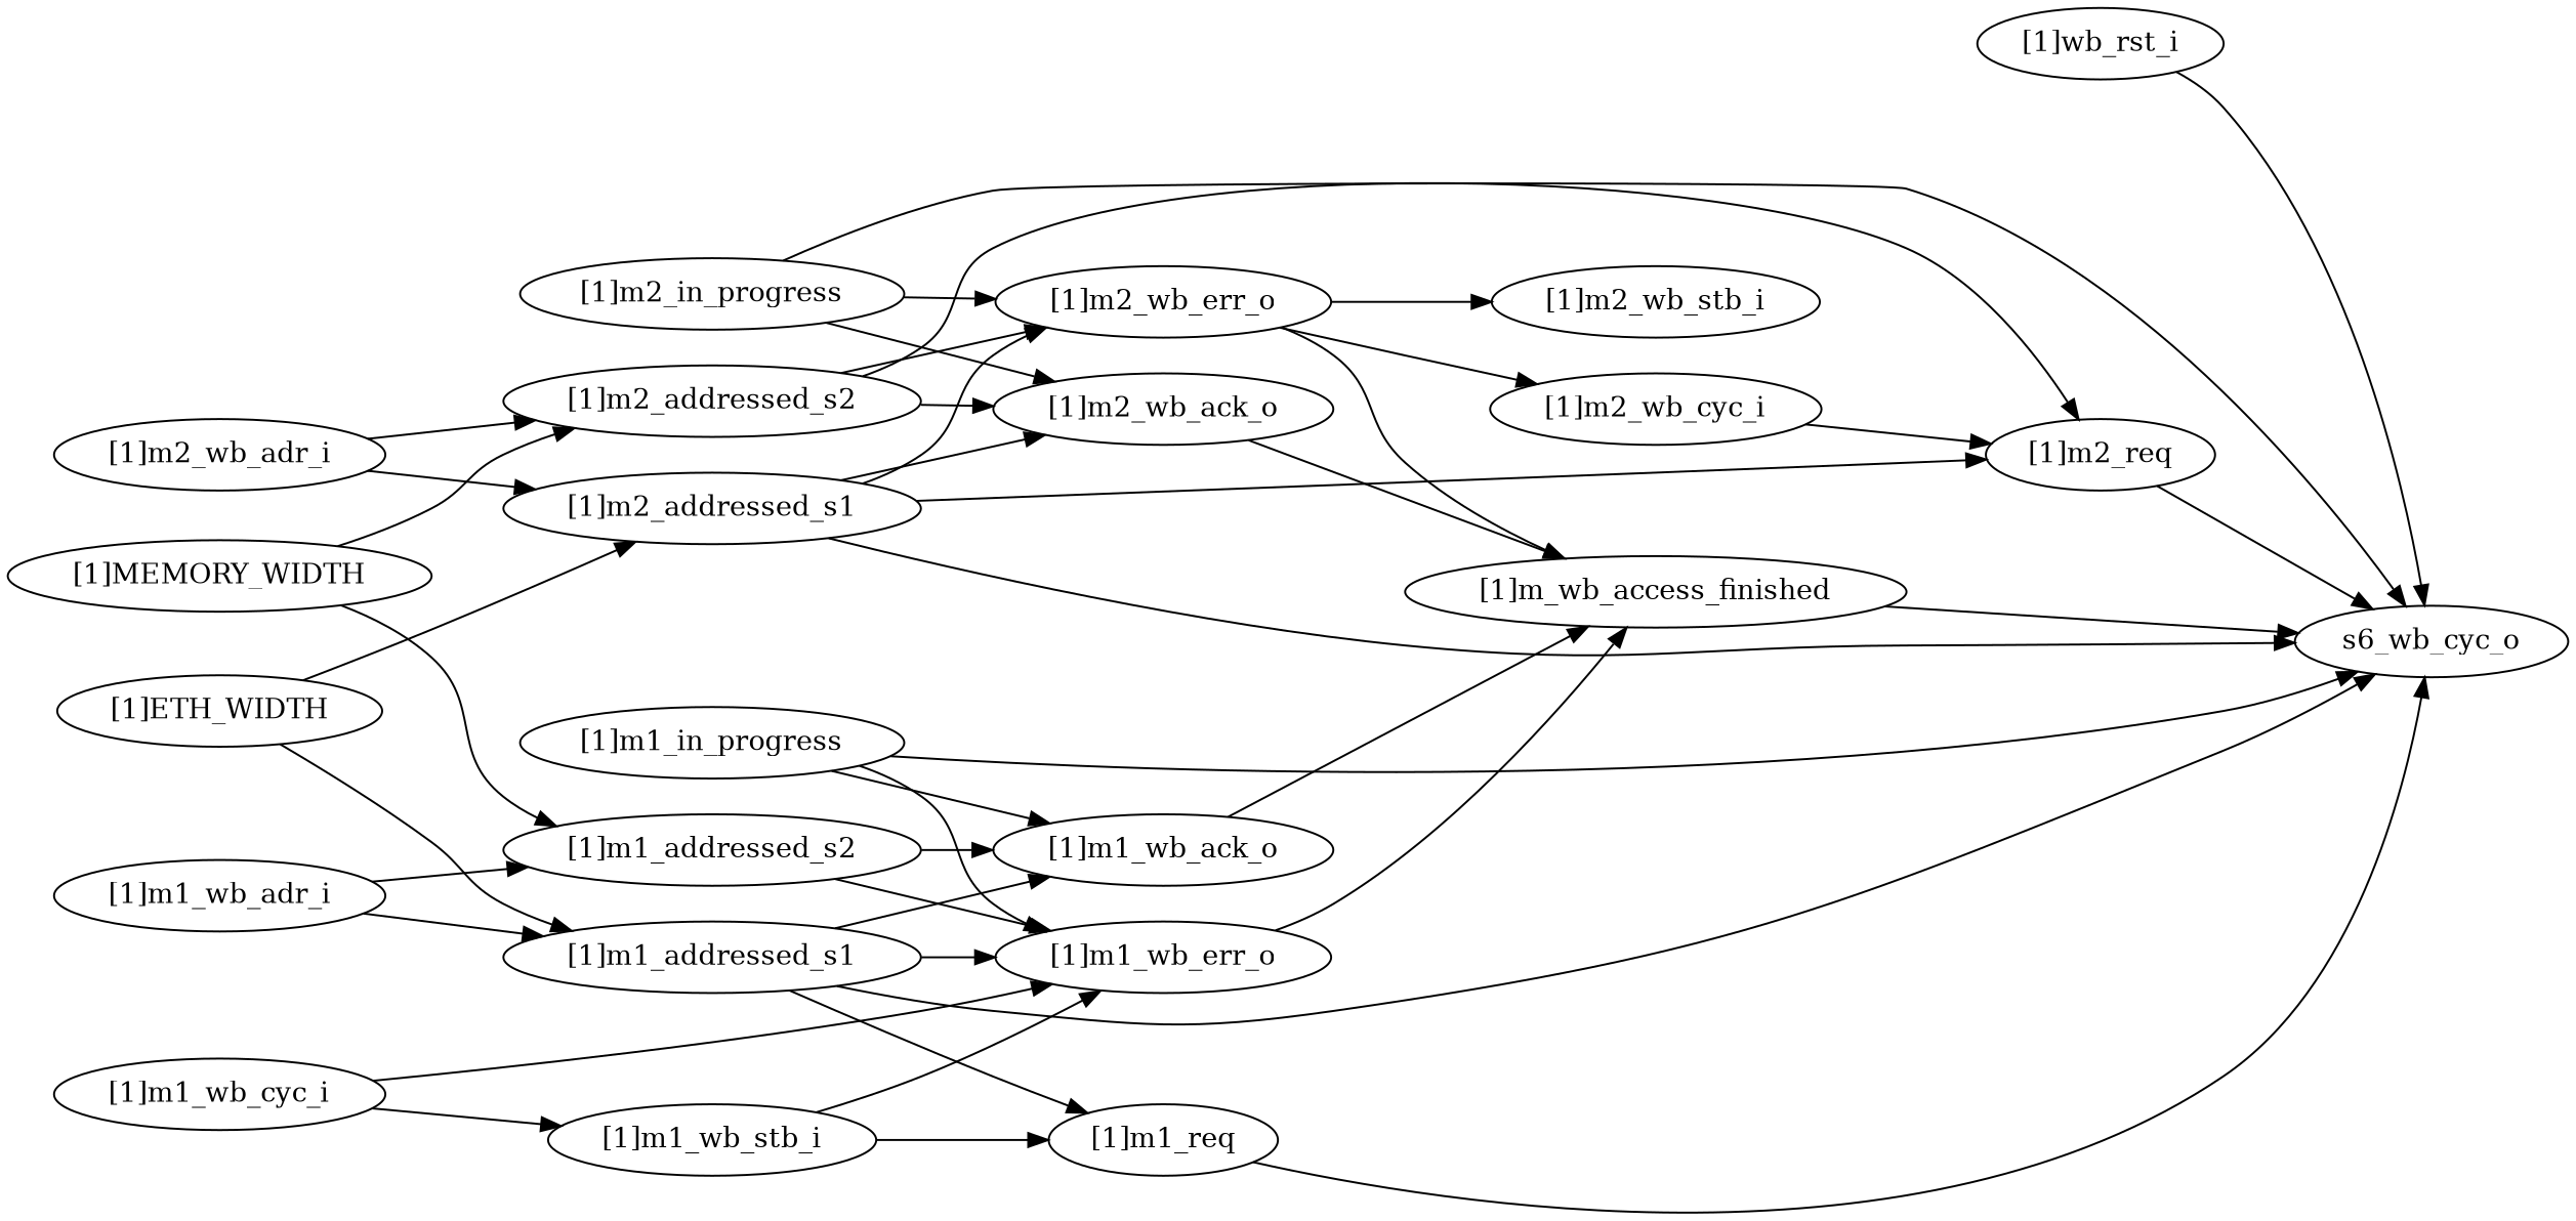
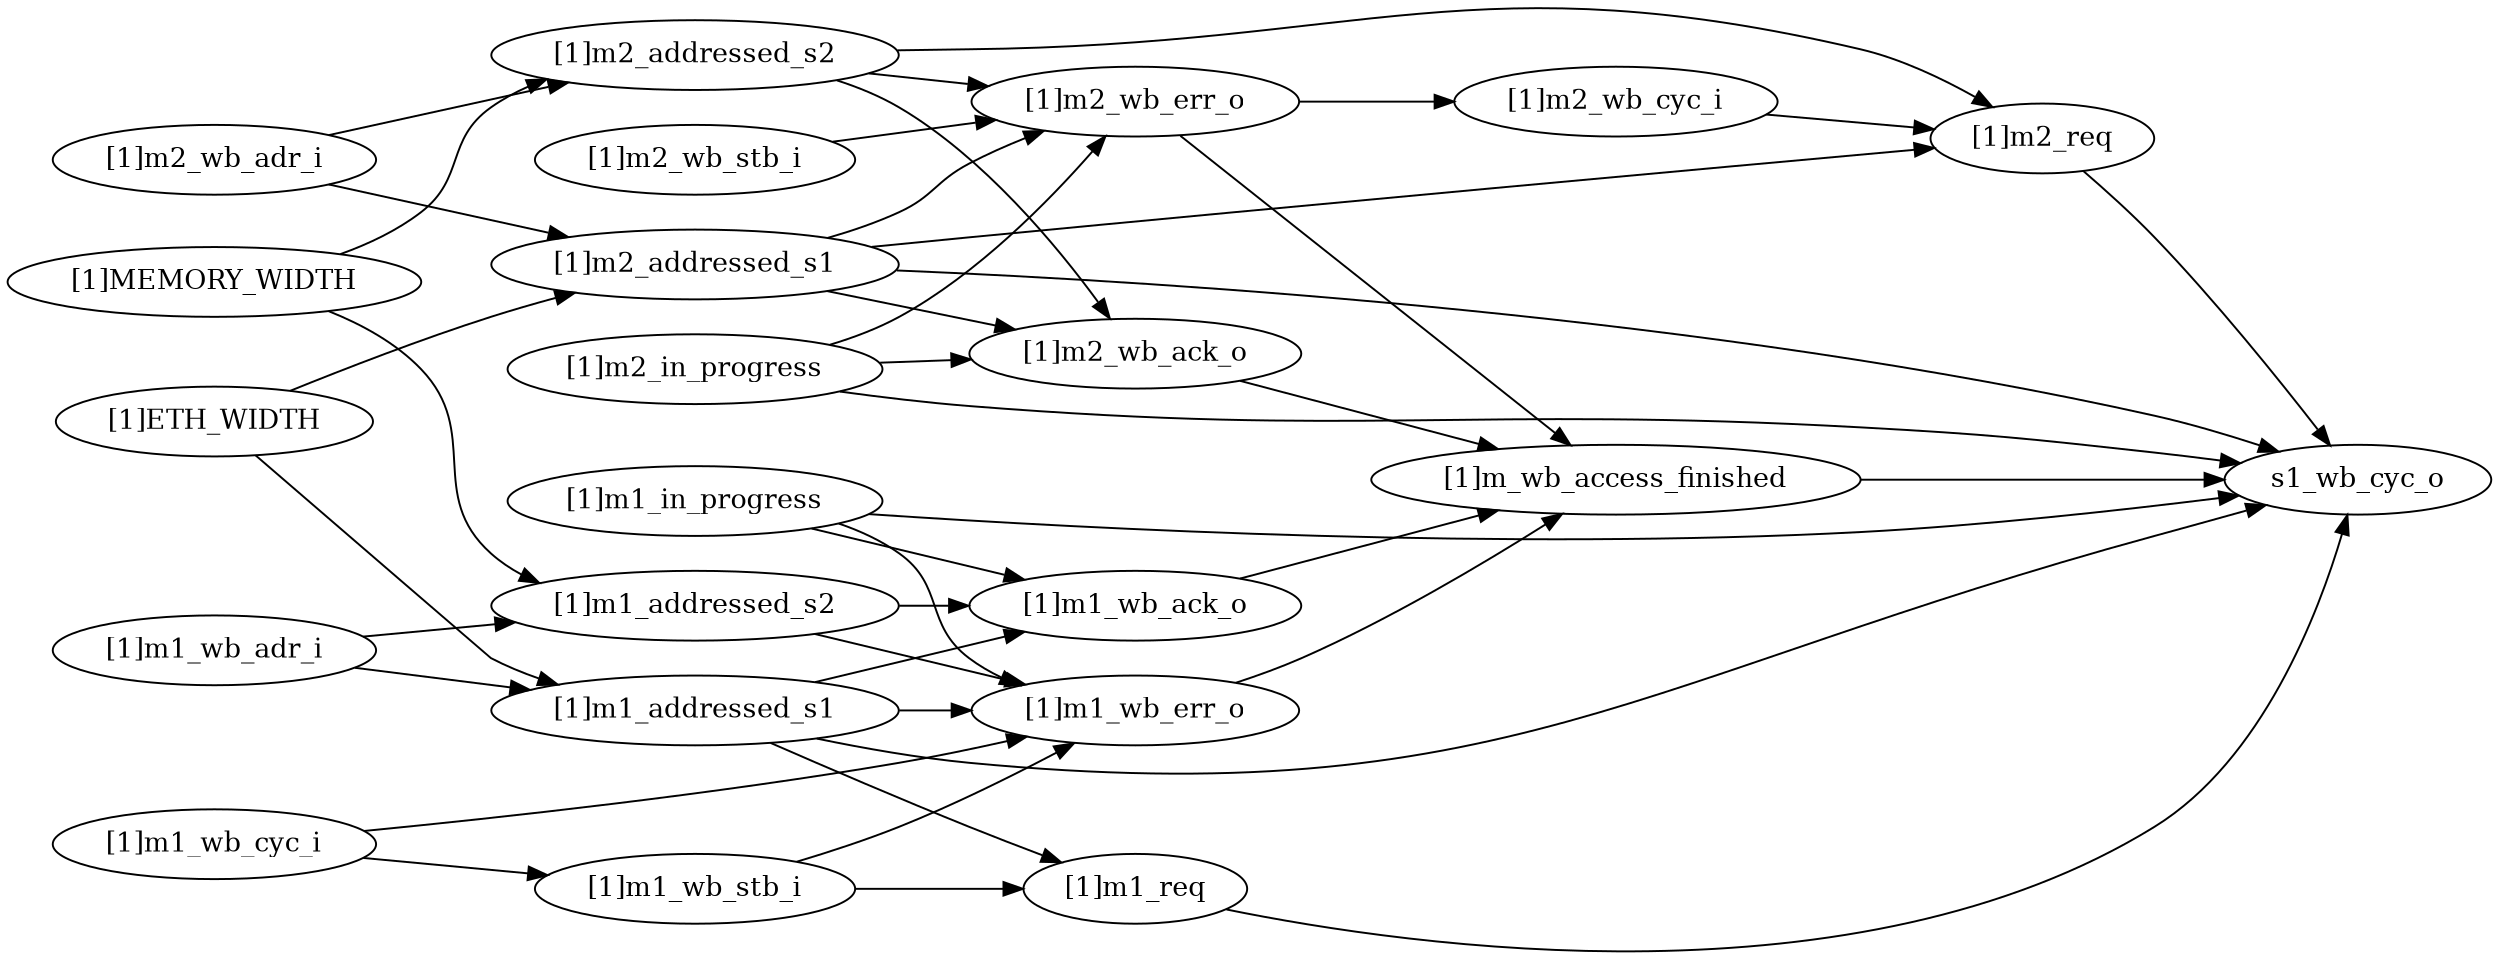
  strict digraph {
    rankdir=LR
    node [complexity=10 importance=0.134621659121 rank=0.00841385369504]
-   "[1]wb_rst_i" [complexity=1 importance=0.1196792034 rank=0.1196792034]
-   s1_wb_cyc_o [complexity=0 importance=0.0213308856632 rank=0.0 label=s6_wb_cyc_o]
+   s1_wb_cyc_o [complexity=0 importance=0.0213308856632 rank=0.0]
    "[1]m2_wb_cyc_i" [importance=0.1167125401 rank=0.01167125401]
    "[1]m2_req" [complexity=5 importance=0.103687765016 rank=0.0207375530032]
    "[1]m2_wb_err_o" [importance=0.174946291695 rank=0.0174946291695]
    "[1]m_wb_access_finished" [complexity=5 importance=0.145783748566 rank=0.0291567497131]
    "[1]m1_wb_adr_i" [complexity=16]
    "[1]m1_addressed_s2" [complexity=15 importance=0.542747994107 rank=0.0361831996071]
    "[1]m1_addressed_s1" [complexity=15 importance=0.717694285802 rank=0.0478462857201]
    "[1]m1_wb_err_o" [importance=0.174946291695 rank=0.0174946291695]
    "[1]m1_wb_ack_o" [importance=0.164055735036 rank=0.0164055735036]
    "[1]m1_req" [complexity=5 importance=0.103687765016 rank=0.0207375530032]
    "[1]m2_in_progress" [complexity=11 importance=0.721374047087 rank=0.0655794588261]
    "[1]m2_wb_ack_o" [importance=0.164055735036 rank=0.0164055735036]
    "[1]m1_in_progress" [complexity=11 importance=0.721374047087 rank=0.0655794588261]
    "[1]MEMORY_WIDTH" [complexity=16]
    "[1]m2_addressed_s2" [importance=0.121596884037 rank=0.0121596884037]
    "[1]m1_wb_stb_i" [complexity=14 importance=0.362917358475 rank=0.0259226684625]
    "[1]m2_wb_adr_i" [complexity=16]
    "[1]m2_addressed_s1" [importance=0.121596884037 rank=0.0121596884037]
    "[1]m1_wb_cyc_i" [complexity=14 importance=0.362917358475 rank=0.0259226684625]
    "[1]ETH_WIDTH" [complexity=16]
    "[1]m2_wb_stb_i" [importance=0.1167125401 rank=0.01167125401]
-   "[1]wb_rst_i" -> s1_wb_cyc_o
    "[1]m2_wb_cyc_i" -> "[1]m2_req"
    "[1]m2_req" -> s1_wb_cyc_o
    "[1]m2_wb_err_o" -> "[1]m2_wb_cyc_i"
    "[1]m2_wb_err_o" -> "[1]m_wb_access_finished"
    "[1]m_wb_access_finished" -> s1_wb_cyc_o
    "[1]m1_wb_adr_i" -> "[1]m1_addressed_s2"
    "[1]m1_wb_adr_i" -> "[1]m1_addressed_s1"
    "[1]m1_addressed_s2" -> "[1]m1_wb_err_o"
    "[1]m1_addressed_s2" -> "[1]m1_wb_ack_o"
    "[1]m1_addressed_s1" -> s1_wb_cyc_o
    "[1]m1_addressed_s1" -> "[1]m1_wb_err_o"
    "[1]m1_addressed_s1" -> "[1]m1_wb_ack_o"
    "[1]m1_addressed_s1" -> "[1]m1_req"
    "[1]m1_wb_err_o" -> "[1]m_wb_access_finished"
    "[1]m1_wb_ack_o" -> "[1]m_wb_access_finished"
    "[1]m1_req" -> s1_wb_cyc_o
    "[1]m2_in_progress" -> s1_wb_cyc_o
    "[1]m2_in_progress" -> "[1]m2_wb_err_o"
    "[1]m2_in_progress" -> "[1]m2_wb_ack_o"
    "[1]m2_wb_ack_o" -> "[1]m_wb_access_finished"
    "[1]m1_in_progress" -> s1_wb_cyc_o
    "[1]m1_in_progress" -> "[1]m1_wb_err_o"
    "[1]m1_in_progress" -> "[1]m1_wb_ack_o"
    "[1]MEMORY_WIDTH" -> "[1]m1_addressed_s2"
    "[1]MEMORY_WIDTH" -> "[1]m2_addressed_s2"
    "[1]m2_addressed_s2" -> "[1]m2_req"
    "[1]m2_addressed_s2" -> "[1]m2_wb_err_o"
    "[1]m2_addressed_s2" -> "[1]m2_wb_ack_o"
    "[1]m1_wb_stb_i" -> "[1]m1_wb_err_o"
    "[1]m1_wb_stb_i" -> "[1]m1_req"
    "[1]m2_wb_adr_i" -> "[1]m2_addressed_s2"
    "[1]m2_wb_adr_i" -> "[1]m2_addressed_s1"
    "[1]m2_addressed_s1" -> s1_wb_cyc_o
    "[1]m2_addressed_s1" -> "[1]m2_req"
    "[1]m2_addressed_s1" -> "[1]m2_wb_err_o"
    "[1]m2_addressed_s1" -> "[1]m2_wb_ack_o"
    "[1]m1_wb_cyc_i" -> "[1]m1_wb_err_o"
    "[1]m1_wb_cyc_i" -> "[1]m1_wb_stb_i"
    "[1]ETH_WIDTH" -> "[1]m1_addressed_s1"
    "[1]ETH_WIDTH" -> "[1]m2_addressed_s1"
-   "[1]m2_wb_err_o" -> "[1]m2_wb_stb_i"
+   "[1]m2_wb_stb_i" -> "[1]m2_wb_err_o"
  }
